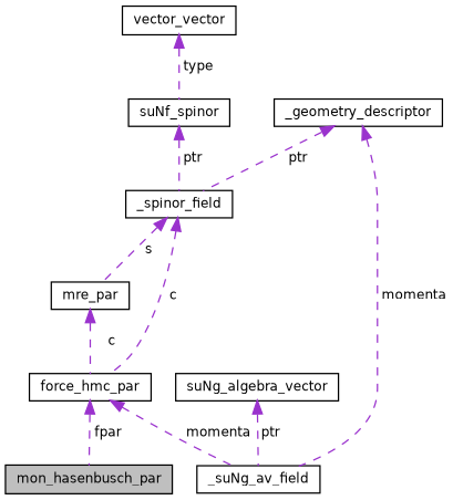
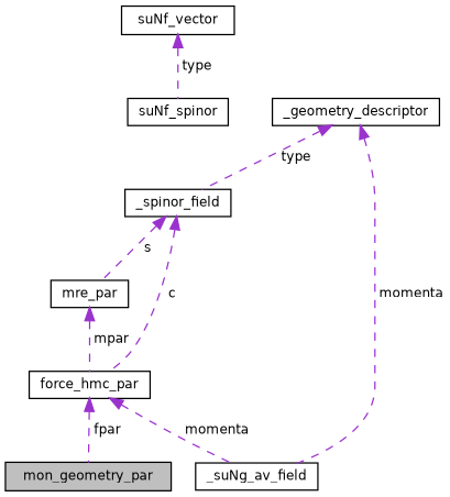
  digraph {
    node [color=black fillcolor=white fontname=Helvetica fontsize=10 shape=record style=filled]
    edge [color=darkorchid3 dir=back fontname=Helvetica fontsize=10 labelfontname=Helvetica labelfontsize=10 style=dashed]
-   n1 [fillcolor=grey75 fontcolor=black height=0.2 label=mon_hasenbusch_par width=0.4]
+   n1 [fillcolor=grey75 fontcolor=black height=0.2 label=mon_geometry_par width=0.4]
    n2 [height=0.2 label=_spinor_field width=0.4]
    n3 [height=0.2 label=force_hmc_par width=0.4]
    n4 [height=0.2 label=mre_par width=0.4]
    n5 [height=0.2 label=_suNg_av_field width=0.4]
    n6 [height=0.2 label=_geometry_descriptor width=0.4]
    n7 [height=0.2 label=suNf_spinor width=0.4]
-   n8 [height=0.2 label=vector_vector width=0.4]
-   n9 [height=0.2 label=suNg_algebra_vector width=0.4]
+   n8 [height=0.2 label=suNf_vector width=0.4]
    n2 -> n3 [label=" c"]
    n2 -> n4 [label=" s"]
    n3 -> n1 [label=" fpar"]
    n3 -> n5 [label=" momenta"]
-   n4 -> n3 [label=" c"]
-   n6 -> n2 [label=" ptr"]
+   n4 -> n3 [label=" mpar"]
+   n6 -> n2 [label=" type"]
    n6 -> n5 [label=" momenta"]
-   n7 -> n2 [label=" ptr"]
    n8 -> n7 [label=" type"]
-   n9 -> n5 [label=" ptr"]
  }
